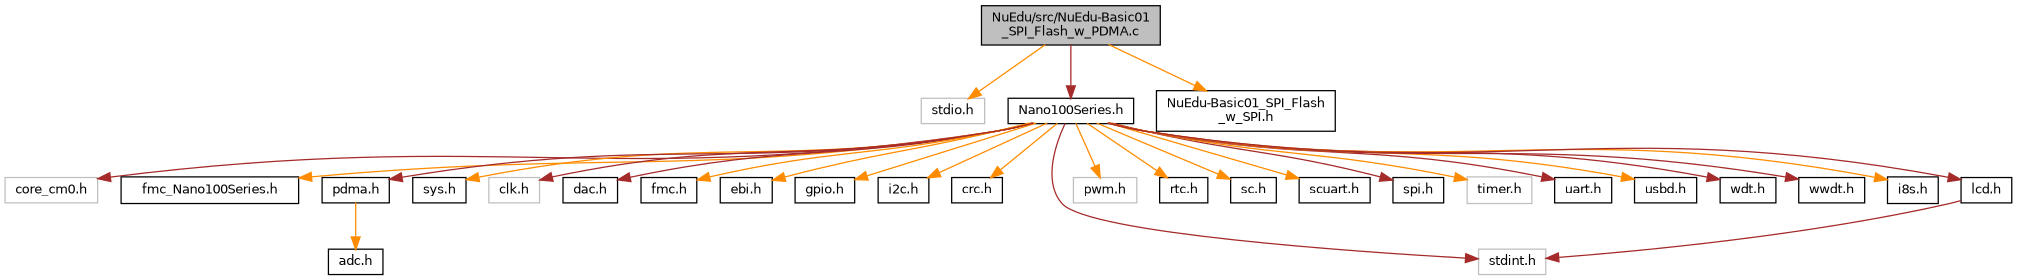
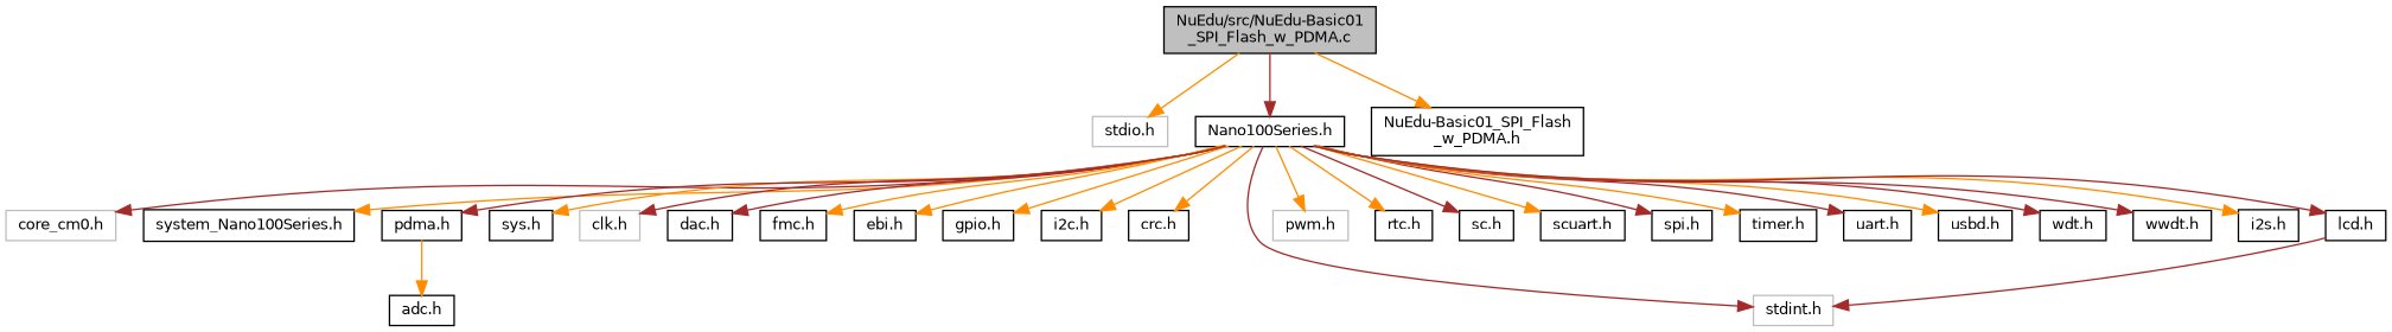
  digraph {
    node [color=black fillcolor=white fontname=Helvetica fontsize=10 shape=record style=filled]
    edge [color=darkorange fontname=Helvetica fontsize=10 labelfontname=Helvetica labelfontsize=10 style=solid]
    n1 [fillcolor=grey75 fontcolor=black height=0.2 label="NuEdu/src/NuEdu-Basic01\l_SPI_Flash_w_PDMA.c" width=0.4]
    n2 [color=grey75 height=0.2 label="stdio.h" width=0.4]
    n3 [height=0.2 label="Nano100Series.h" width=0.4]
-   n4 [height=0.2 label="NuEdu-Basic01_SPI_Flash\l_w_SPI.h" width=0.4]
+   n4 [height=0.2 label="NuEdu-Basic01_SPI_Flash\l_w_PDMA.h" width=0.4]
    n5 [color=grey75 height=0.2 label="core_cm0.h" width=0.4]
-   n6 [height=0.2 label="fmc_Nano100Series.h" width=0.4]
+   n6 [height=0.2 label="system_Nano100Series.h" width=0.4]
    n7 [color=grey75 height=0.2 label="stdint.h" width=0.4]
    n8 [height=0.2 label="sys.h" width=0.4]
    n9 [color=grey75 height=0.2 label="clk.h" width=0.4]
    n10 [height=0.2 label="dac.h" width=0.4]
    n11 [height=0.2 label="fmc.h" width=0.4]
    n12 [height=0.2 label="ebi.h" width=0.4]
    n13 [height=0.2 label="gpio.h" width=0.4]
    n14 [height=0.2 label="i2c.h" width=0.4]
    n15 [height=0.2 label="crc.h" width=0.4]
    n16 [height=0.2 label="pdma.h" width=0.4]
    n17 [color=grey75 height=0.2 label="pwm.h" width=0.4]
    n18 [height=0.2 label="rtc.h" width=0.4]
    n19 [height=0.2 label="sc.h" width=0.4]
    n20 [height=0.2 label="scuart.h" width=0.4]
    n21 [height=0.2 label="spi.h" width=0.4]
-   n22 [color=grey75 height=0.2 label="timer.h" width=0.4]
+   n22 [height=0.2 label="timer.h" width=0.4]
    n23 [height=0.2 label="uart.h" width=0.4]
    n24 [height=0.2 label="usbd.h" width=0.4]
    n25 [height=0.2 label="wdt.h" width=0.4]
    n26 [height=0.2 label="wwdt.h" width=0.4]
-   n27 [height=0.2 label="i8s.h" width=0.4]
+   n27 [height=0.2 label="i2s.h" width=0.4]
    n28 [height=0.2 label="lcd.h" width=0.4]
    n29 [height=0.2 label="adc.h" width=0.4]
    n1 -> n2
    n1 -> n3 [color=brown]
    n1 -> n4
    n3 -> n5 [color=brown]
    n3 -> n6
    n3 -> n7 [color=brown]
    n3 -> n8
    n3 -> n9 [color=brown]
    n3 -> n10 [color=brown]
    n3 -> n11
    n3 -> n12
    n3 -> n13
    n3 -> n14
    n3 -> n15
    n3 -> n16 [color=brown]
    n3 -> n17
    n3 -> n18
-   n3 -> n19
+   n3 -> n19 [color=brown]
    n3 -> n20
    n3 -> n21 [color=brown]
    n3 -> n22
    n3 -> n23 [color=brown]
    n3 -> n24
    n3 -> n25 [color=brown]
    n3 -> n26 [color=brown]
    n3 -> n27
    n3 -> n28 [color=brown]
    n16 -> n29
    n28 -> n7 [color=brown]
  }
